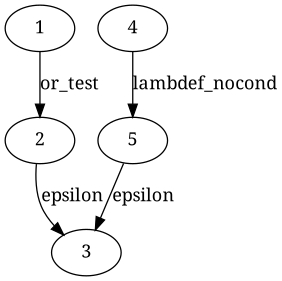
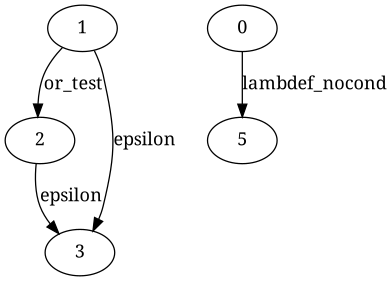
  digraph {
    fontname="Noto Serif"
    node [fontname="Noto Serif"]
    edge [fontname="Noto Serif"]
    1
    2
-   4
+   4 [label=0]
    5
    3
    1 -> 2 [label=or_test]
    2 -> 3 [label=epsilon]
    4 -> 5 [label=lambdef_nocond]
-   5 -> 3 [label=epsilon]
+   1 -> 3 [label=epsilon]
  }
